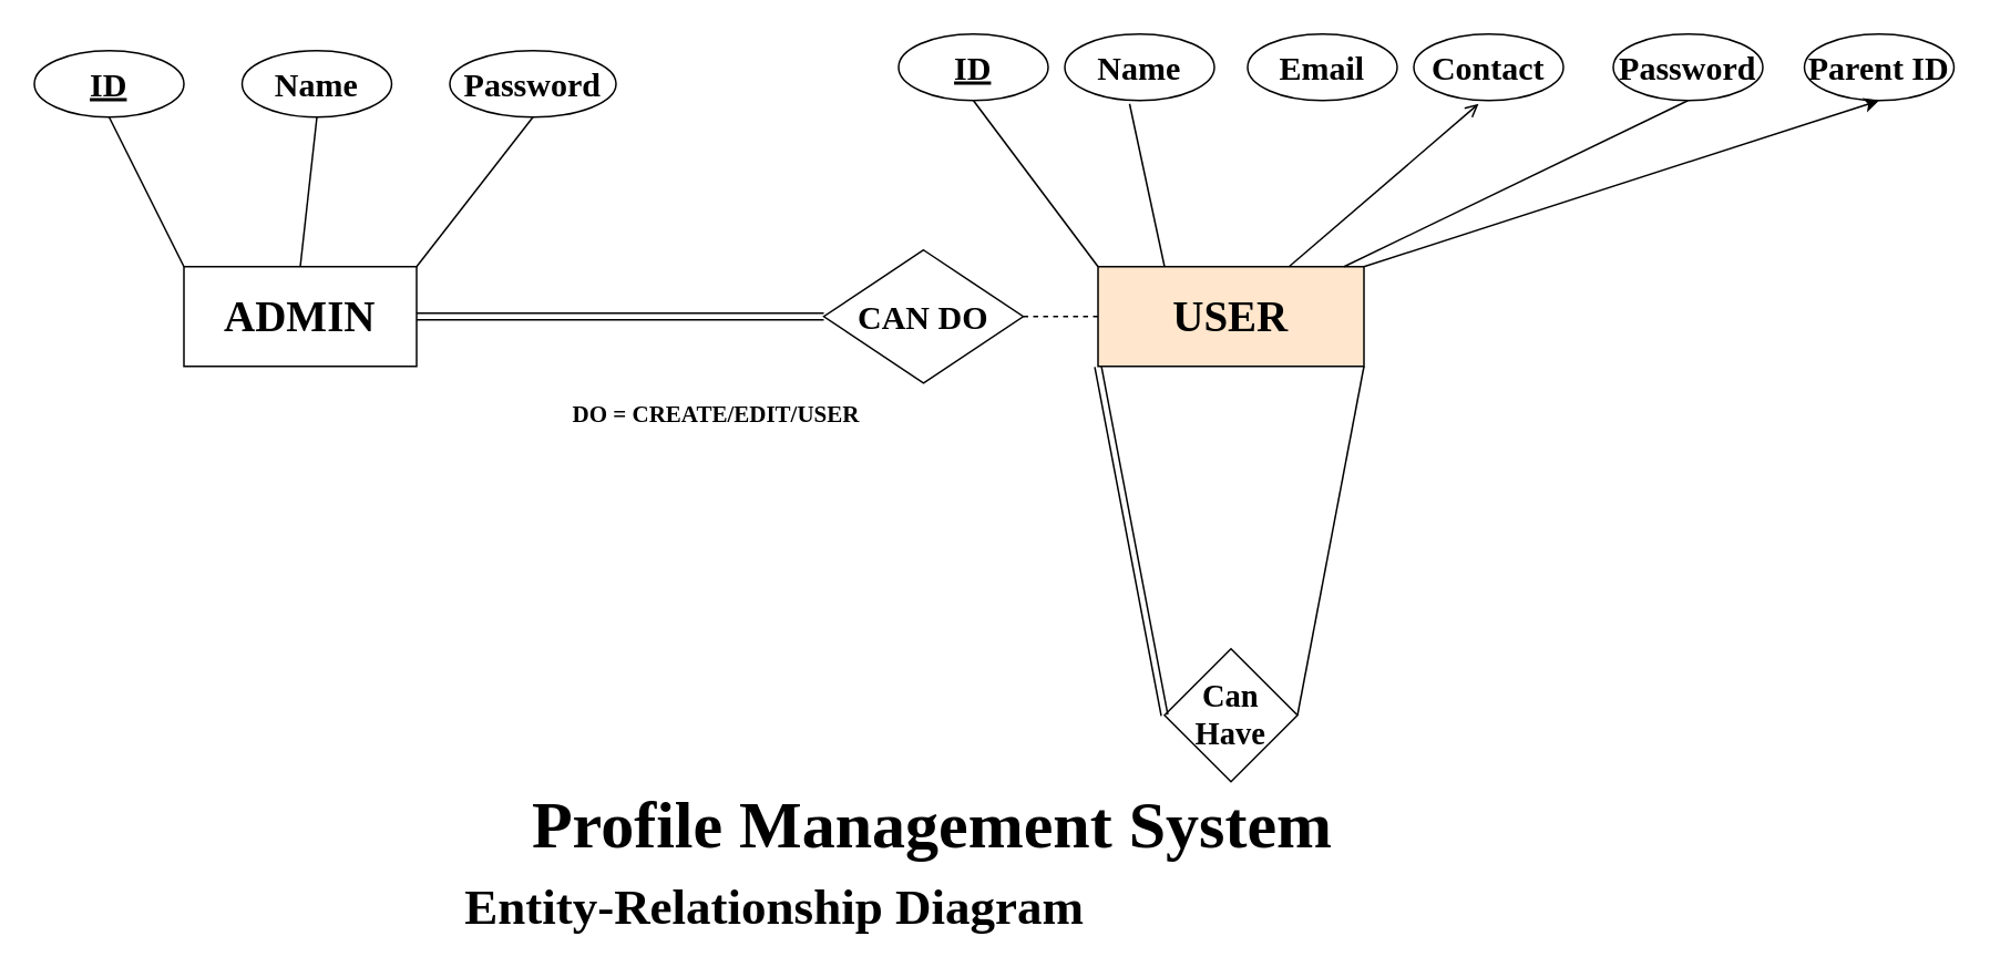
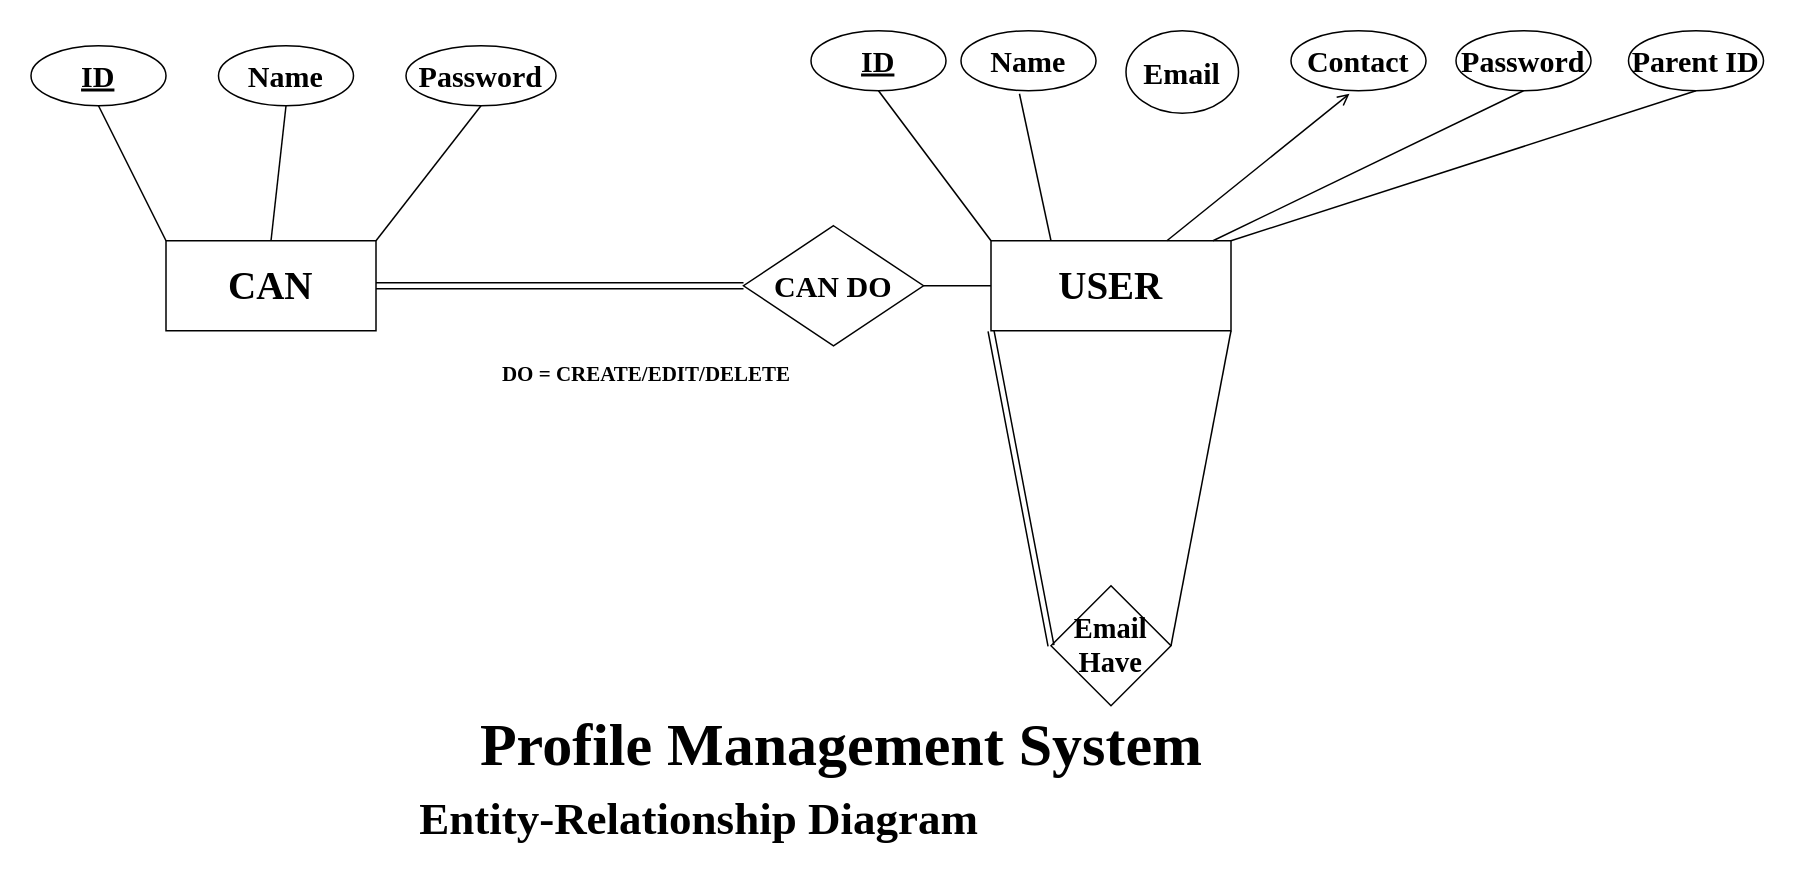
  <mxCell id="0" />
  <mxCell id="1" parent="0" />
- <mxCell id="2" value="&lt;font face=&quot;Times New Roman&quot; size=&quot;1&quot;&gt;&lt;b style=&quot;font-size: 26px&quot;&gt;USER&lt;/b&gt;&lt;/font&gt;" style="rounded=0;whiteSpace=wrap;html=1;fillColor=#ffe6cc;" vertex="1" parent="1"><mxGeometry x="660" y="160" width="160" height="60" as="geometry" /></mxCell>
- <mxCell id="3" value="&lt;font face=&quot;Times New Roman&quot; size=&quot;1&quot;&gt;&lt;b style=&quot;font-size: 19px&quot;&gt;Can Have&lt;/b&gt;&lt;/font&gt;" style="rhombus;whiteSpace=wrap;html=1;" vertex="1" parent="1"><mxGeometry x="700" y="390" width="80" height="80" as="geometry" /></mxCell>
+ <mxCell id="2" value="&lt;font face=&quot;Times New Roman&quot; size=&quot;1&quot;&gt;&lt;b style=&quot;font-size: 26px&quot;&gt;USER&lt;/b&gt;&lt;/font&gt;" style="rounded=0;whiteSpace=wrap;html=1;" vertex="1" parent="1"><mxGeometry x="660" y="160" width="160" height="60" as="geometry" /></mxCell>
+ <mxCell id="3" value="&lt;font face=&quot;Times New Roman&quot; size=&quot;1&quot;&gt;&lt;b style=&quot;font-size: 19px&quot;&gt;Email Have&lt;/b&gt;&lt;/font&gt;" style="rhombus;whiteSpace=wrap;html=1;" vertex="1" parent="1"><mxGeometry x="700" y="390" width="80" height="80" as="geometry" /></mxCell>
  <mxCell id="4" value="" style="endArrow=none;html=1;entryX=1;entryY=1;entryDx=0;entryDy=0;exitX=1;exitY=0.5;exitDx=0;exitDy=0;" edge="1" parent="1" target="2"><mxGeometry width="50" height="50" relative="1" as="geometry"><mxPoint x="780" y="430" as="sourcePoint" /><mxPoint x="710" y="490" as="targetPoint" /></mxGeometry></mxCell>
- <mxCell id="5" value="&lt;font face=&quot;Times New Roman&quot; style=&quot;font-size: 20px&quot;&gt;&lt;b&gt;Email&lt;/b&gt;&lt;/font&gt;" style="ellipse;whiteSpace=wrap;html=1;" vertex="1" parent="1"><mxGeometry x="750" y="20" width="90" height="40" as="geometry" /></mxCell>
+ <mxCell id="5" value="&lt;font face=&quot;Times New Roman&quot; style=&quot;font-size: 20px&quot;&gt;&lt;b&gt;Email&lt;/b&gt;&lt;/font&gt;" style="ellipse;whiteSpace=wrap;html=1;" vertex="1" parent="1"><mxGeometry x="750" y="20" width="75" height="55" as="geometry" /></mxCell>
  <mxCell id="6" value="&lt;font face=&quot;Times New Roman&quot; size=&quot;1&quot;&gt;&lt;b style=&quot;font-size: 20px&quot;&gt;Name&lt;/b&gt;&lt;/font&gt;" style="ellipse;whiteSpace=wrap;html=1;" vertex="1" parent="1"><mxGeometry x="640" y="20" width="90" height="40" as="geometry" /></mxCell>
- <mxCell id="7" value="&lt;font face=&quot;Times New Roman&quot; size=&quot;1&quot;&gt;&lt;b style=&quot;font-size: 20px&quot;&gt;Contact&lt;/b&gt;&lt;/font&gt;" style="ellipse;whiteSpace=wrap;html=1;" vertex="1" parent="1"><mxGeometry x="850" y="20" width="90" height="40" as="geometry" /></mxCell>
+ <mxCell id="7" value="&lt;font face=&quot;Times New Roman&quot; size=&quot;1&quot;&gt;&lt;b style=&quot;font-size: 20px&quot;&gt;Contact&lt;/b&gt;&lt;/font&gt;" style="ellipse;whiteSpace=wrap;html=1;" vertex="1" parent="1"><mxGeometry x="860" y="20" width="90" height="40" as="geometry" /></mxCell>
  <mxCell id="8" value="&lt;font face=&quot;Times New Roman&quot; size=&quot;1&quot;&gt;&lt;b style=&quot;font-size: 20px&quot;&gt;Parent ID&lt;/b&gt;&lt;/font&gt;" style="ellipse;whiteSpace=wrap;html=1;" vertex="1" parent="1"><mxGeometry x="1085" y="20" width="90" height="40" as="geometry" /></mxCell>
  <mxCell id="9" value="&lt;font face=&quot;Times New Roman&quot; size=&quot;1&quot;&gt;&lt;b&gt;&lt;u style=&quot;font-size: 20px&quot;&gt;ID&lt;/u&gt;&lt;/b&gt;&lt;/font&gt;" style="ellipse;whiteSpace=wrap;html=1;" vertex="1" parent="1"><mxGeometry x="540" y="20" width="90" height="40" as="geometry" /></mxCell>
  <mxCell id="10" value="" style="endArrow=none;html=1;entryX=0.5;entryY=1;entryDx=0;entryDy=0;exitX=0;exitY=0;exitDx=0;exitDy=0;" edge="1" parent="1" source="2" target="9"><mxGeometry width="50" height="50" relative="1" as="geometry"><mxPoint x="540" y="540" as="sourcePoint" /><mxPoint x="590" y="490" as="targetPoint" /></mxGeometry></mxCell>
  <mxCell id="11" value="" style="endArrow=none;html=1;entryX=0.433;entryY=1.05;entryDx=0;entryDy=0;entryPerimeter=0;exitX=0.25;exitY=0;exitDx=0;exitDy=0;" edge="1" parent="1" source="2" target="6"><mxGeometry width="50" height="50" relative="1" as="geometry"><mxPoint x="540" y="540" as="sourcePoint" /><mxPoint x="590" y="490" as="targetPoint" /></mxGeometry></mxCell>
  <mxCell id="12" value="" style="endArrow=open;html=1;entryX=0.433;entryY=1.05;entryDx=0;entryDy=0;entryPerimeter=0;" edge="1" parent="1" source="2" target="7"><mxGeometry width="50" height="50" relative="1" as="geometry"><mxPoint x="540" y="540" as="sourcePoint" /><mxPoint x="590" y="490" as="targetPoint" /></mxGeometry></mxCell>
- <mxCell id="13" value="" style="endArrow=classic;html=1;entryX=0.5;entryY=1;entryDx=0;entryDy=0;exitX=1;exitY=0;exitDx=0;exitDy=0;" edge="1" parent="1" source="2" target="8"><mxGeometry width="50" height="50" relative="1" as="geometry"><mxPoint x="540" y="540" as="sourcePoint" /><mxPoint x="590" y="490" as="targetPoint" /></mxGeometry></mxCell>
+ <mxCell id="13" value="" style="endArrow=none;html=1;entryX=0.5;entryY=1;entryDx=0;entryDy=0;exitX=1;exitY=0;exitDx=0;exitDy=0;" edge="1" parent="1" source="2" target="8"><mxGeometry width="50" height="50" relative="1" as="geometry"><mxPoint x="540" y="540" as="sourcePoint" /><mxPoint x="590" y="490" as="targetPoint" /></mxGeometry></mxCell>
  <mxCell id="14" value="&lt;font face=&quot;Times New Roman&quot; size=&quot;1&quot;&gt;&lt;b style=&quot;font-size: 40px&quot;&gt;Profile Management System&lt;/b&gt;&lt;/font&gt;" style="text;html=1;align=center;verticalAlign=middle;resizable=0;points=[];autosize=1;" vertex="1" parent="1"><mxGeometry x="310" y="481" width="500" height="30" as="geometry" /></mxCell>
  <mxCell id="15" value="&lt;font face=&quot;Times New Roman&quot; size=&quot;1&quot;&gt;&lt;b style=&quot;font-size: 30px&quot;&gt;Entity-Relationship Diagram&lt;/b&gt;&lt;/font&gt;" style="text;html=1;align=center;verticalAlign=middle;resizable=0;points=[];autosize=1;" vertex="1" parent="1"><mxGeometry x="270" y="530" width="390" height="30" as="geometry" /></mxCell>
- <mxCell id="16" value="&lt;font face=&quot;Times New Roman&quot; size=&quot;1&quot;&gt;&lt;b style=&quot;font-size: 26px&quot;&gt;ADMIN&lt;/b&gt;&lt;/font&gt;" style="rounded=0;whiteSpace=wrap;html=1;" vertex="1" parent="1"><mxGeometry x="110" y="160" width="140" height="60" as="geometry" /></mxCell>
+ <mxCell id="16" value="&lt;font face=&quot;Times New Roman&quot; size=&quot;1&quot;&gt;&lt;b style=&quot;font-size: 26px&quot;&gt;CAN&lt;/b&gt;&lt;/font&gt;" style="rounded=0;whiteSpace=wrap;html=1;" vertex="1" parent="1"><mxGeometry x="110" y="160" width="140" height="60" as="geometry" /></mxCell>
  <mxCell id="17" value="&lt;font face=&quot;Times New Roman&quot; size=&quot;1&quot;&gt;&lt;b style=&quot;font-size: 20px&quot;&gt;CAN DO&lt;/b&gt;&lt;/font&gt;" style="rhombus;whiteSpace=wrap;html=1;gradientColor=none;" vertex="1" parent="1"><mxGeometry x="495" y="150" width="120" height="80" as="geometry" /></mxCell>
- <mxCell id="18" value="" style="endArrow=none;html=1;entryX=0;entryY=0.5;entryDx=0;entryDy=0;exitX=1;exitY=0.5;exitDx=0;exitDy=0;dashed=1;" edge="1" parent="1" source="17" target="2"><mxGeometry width="50" height="50" relative="1" as="geometry"><mxPoint x="110" y="670" as="sourcePoint" /><mxPoint x="160" y="620" as="targetPoint" /></mxGeometry></mxCell>
+ <mxCell id="18" value="" style="endArrow=none;html=1;entryX=0;entryY=0.5;entryDx=0;entryDy=0;exitX=1;exitY=0.5;exitDx=0;exitDy=0;" edge="1" parent="1" source="17" target="2"><mxGeometry width="50" height="50" relative="1" as="geometry"><mxPoint x="110" y="670" as="sourcePoint" /><mxPoint x="160" y="620" as="targetPoint" /></mxGeometry></mxCell>
  <mxCell id="19" value="" style="shape=link;html=1;entryX=0;entryY=0.5;entryDx=0;entryDy=0;exitX=1;exitY=0.5;exitDx=0;exitDy=0;" edge="1" parent="1" source="16" target="17"><mxGeometry width="50" height="50" relative="1" as="geometry"><mxPoint y="670" as="sourcePoint" x="90" /><mxPoint x="140" y="620" as="targetPoint" /></mxGeometry></mxCell>
  <mxCell id="20" value="" style="shape=link;html=1;exitX=0;exitY=0.5;exitDx=0;exitDy=0;entryX=0;entryY=1;entryDx=0;entryDy=0;" edge="1" parent="1" source="3" target="2"><mxGeometry width="50" height="50" relative="1" as="geometry"><mxPoint x="700" y="420" as="sourcePoint" /><mxPoint x="670" y="230" as="targetPoint" /></mxGeometry></mxCell>
  <mxCell id="21" value="&lt;font face=&quot;Times New Roman&quot; size=&quot;1&quot;&gt;&lt;b style=&quot;font-size: 20px&quot;&gt;Password&lt;/b&gt;&lt;/font&gt;" style="ellipse;whiteSpace=wrap;html=1;" vertex="1" parent="1"><mxGeometry x="970" y="20" width="90" height="40" as="geometry" /></mxCell>
  <mxCell id="22" value="" style="endArrow=none;html=1;entryX=0.5;entryY=1;entryDx=0;entryDy=0;exitX=0.925;exitY=0;exitDx=0;exitDy=0;exitPerimeter=0;" edge="1" parent="1" source="2" target="21"><mxGeometry width="50" height="50" relative="1" as="geometry"><mxPoint x="860" y="140" as="sourcePoint" /><mxPoint x="140" y="620" as="targetPoint" /></mxGeometry></mxCell>
- <mxCell id="23" value="&lt;font style=&quot;font-size: 14px&quot; face=&quot;Times New Roman&quot;&gt;&lt;b&gt;DO = CREATE/EDIT/USER&lt;/b&gt;&lt;/font&gt;" style="text;html=1;align=center;verticalAlign=middle;resizable=0;points=[];autosize=1;" vertex="1" parent="1"><mxGeometry x="325" y="240" width="210" height="20" as="geometry" /></mxCell>
+ <mxCell id="23" value="&lt;font style=&quot;font-size: 14px&quot; face=&quot;Times New Roman&quot;&gt;&lt;b&gt;DO = CREATE/EDIT/DELETE&lt;/b&gt;&lt;/font&gt;" style="text;html=1;align=center;verticalAlign=middle;resizable=0;points=[];autosize=1;" vertex="1" parent="1"><mxGeometry x="325" y="240" width="210" height="20" as="geometry" /></mxCell>
  <mxCell id="24" value="&lt;font face=&quot;Times New Roman&quot; size=&quot;1&quot;&gt;&lt;b&gt;&lt;u style=&quot;font-size: 20px&quot;&gt;ID&lt;/u&gt;&lt;/b&gt;&lt;/font&gt;" style="ellipse;whiteSpace=wrap;html=1;" vertex="1" parent="1"><mxGeometry x="20" y="30" width="90" height="40" as="geometry" /></mxCell>
  <mxCell id="25" value="&lt;font face=&quot;Times New Roman&quot; size=&quot;1&quot;&gt;&lt;b&gt;&lt;span style=&quot;font-size: 20px&quot;&gt;Name&lt;/span&gt;&lt;/b&gt;&lt;/font&gt;" style="ellipse;whiteSpace=wrap;html=1;" vertex="1" parent="1"><mxGeometry x="145" y="30" width="90" height="40" as="geometry" /></mxCell>
  <mxCell id="26" value="&lt;font face=&quot;Times New Roman&quot; size=&quot;1&quot;&gt;&lt;b&gt;&lt;span style=&quot;font-size: 20px&quot;&gt;Password&lt;/span&gt;&lt;/b&gt;&lt;/font&gt;" style="ellipse;whiteSpace=wrap;html=1;" vertex="1" parent="1"><mxGeometry x="270" y="30" width="100" height="40" as="geometry" /></mxCell>
  <mxCell id="27" value="" style="endArrow=none;html=1;entryX=0.5;entryY=1;entryDx=0;entryDy=0;exitX=0;exitY=0;exitDx=0;exitDy=0;" edge="1" parent="1" source="16" target="24"><mxGeometry width="50" height="50" relative="1" as="geometry"><mxPoint x="20" y="670" as="sourcePoint" /><mxPoint x="70" y="620" as="targetPoint" /></mxGeometry></mxCell>
  <mxCell id="28" value="" style="endArrow=none;html=1;entryX=0.5;entryY=1;entryDx=0;entryDy=0;exitX=1;exitY=0;exitDx=0;exitDy=0;" edge="1" parent="1" source="16" target="26"><mxGeometry width="50" height="50" relative="1" as="geometry"><mxPoint x="20" y="670" as="sourcePoint" /><mxPoint x="70" y="620" as="targetPoint" /></mxGeometry></mxCell>
  <mxCell id="29" value="" style="endArrow=none;html=1;entryX=0.5;entryY=1;entryDx=0;entryDy=0;exitX=0.5;exitY=0;exitDx=0;exitDy=0;" edge="1" parent="1" source="16" target="25"><mxGeometry width="50" height="50" relative="1" as="geometry"><mxPoint x="20" y="670" as="sourcePoint" /><mxPoint x="70" y="620" as="targetPoint" /></mxGeometry></mxCell>
